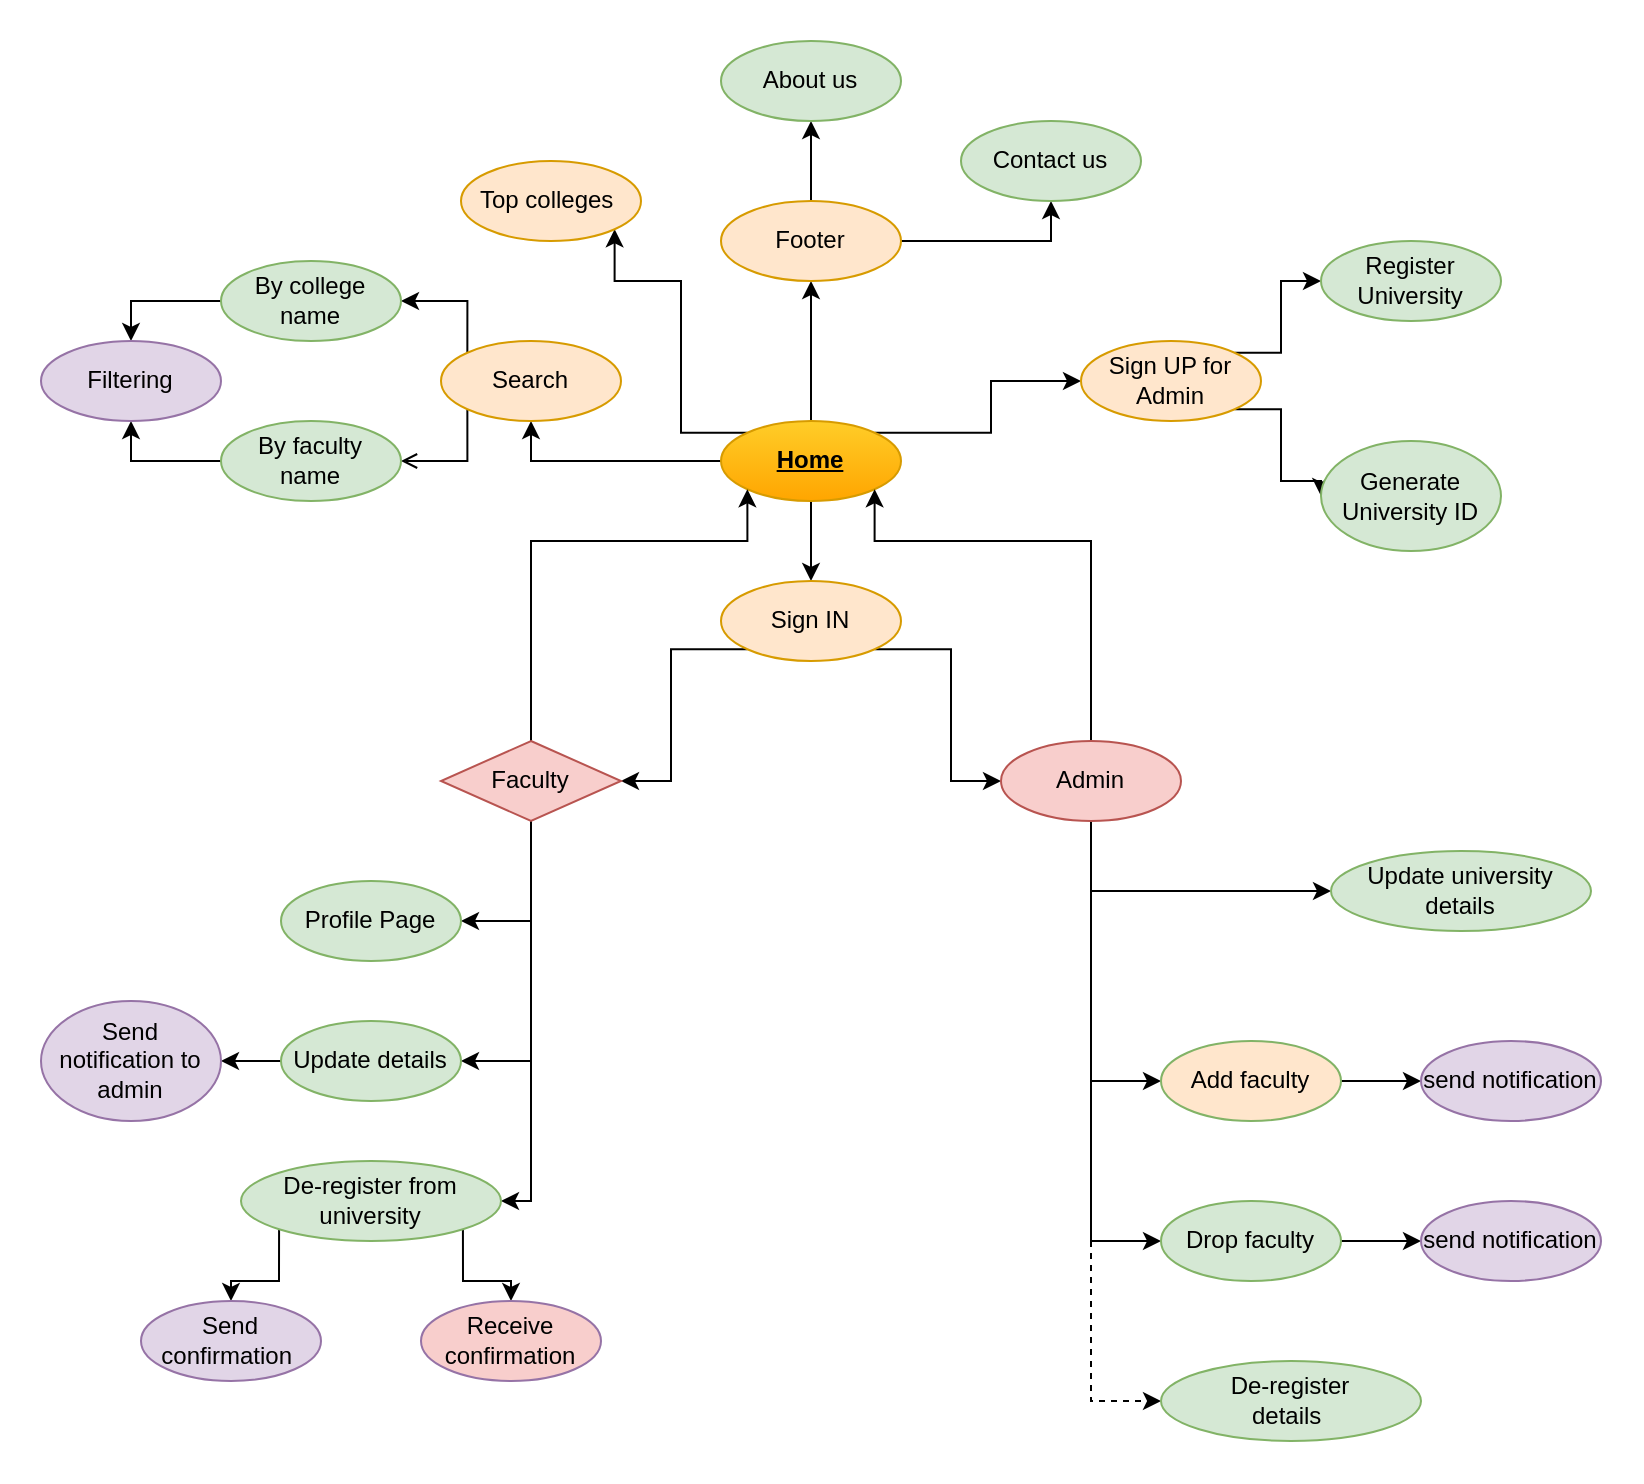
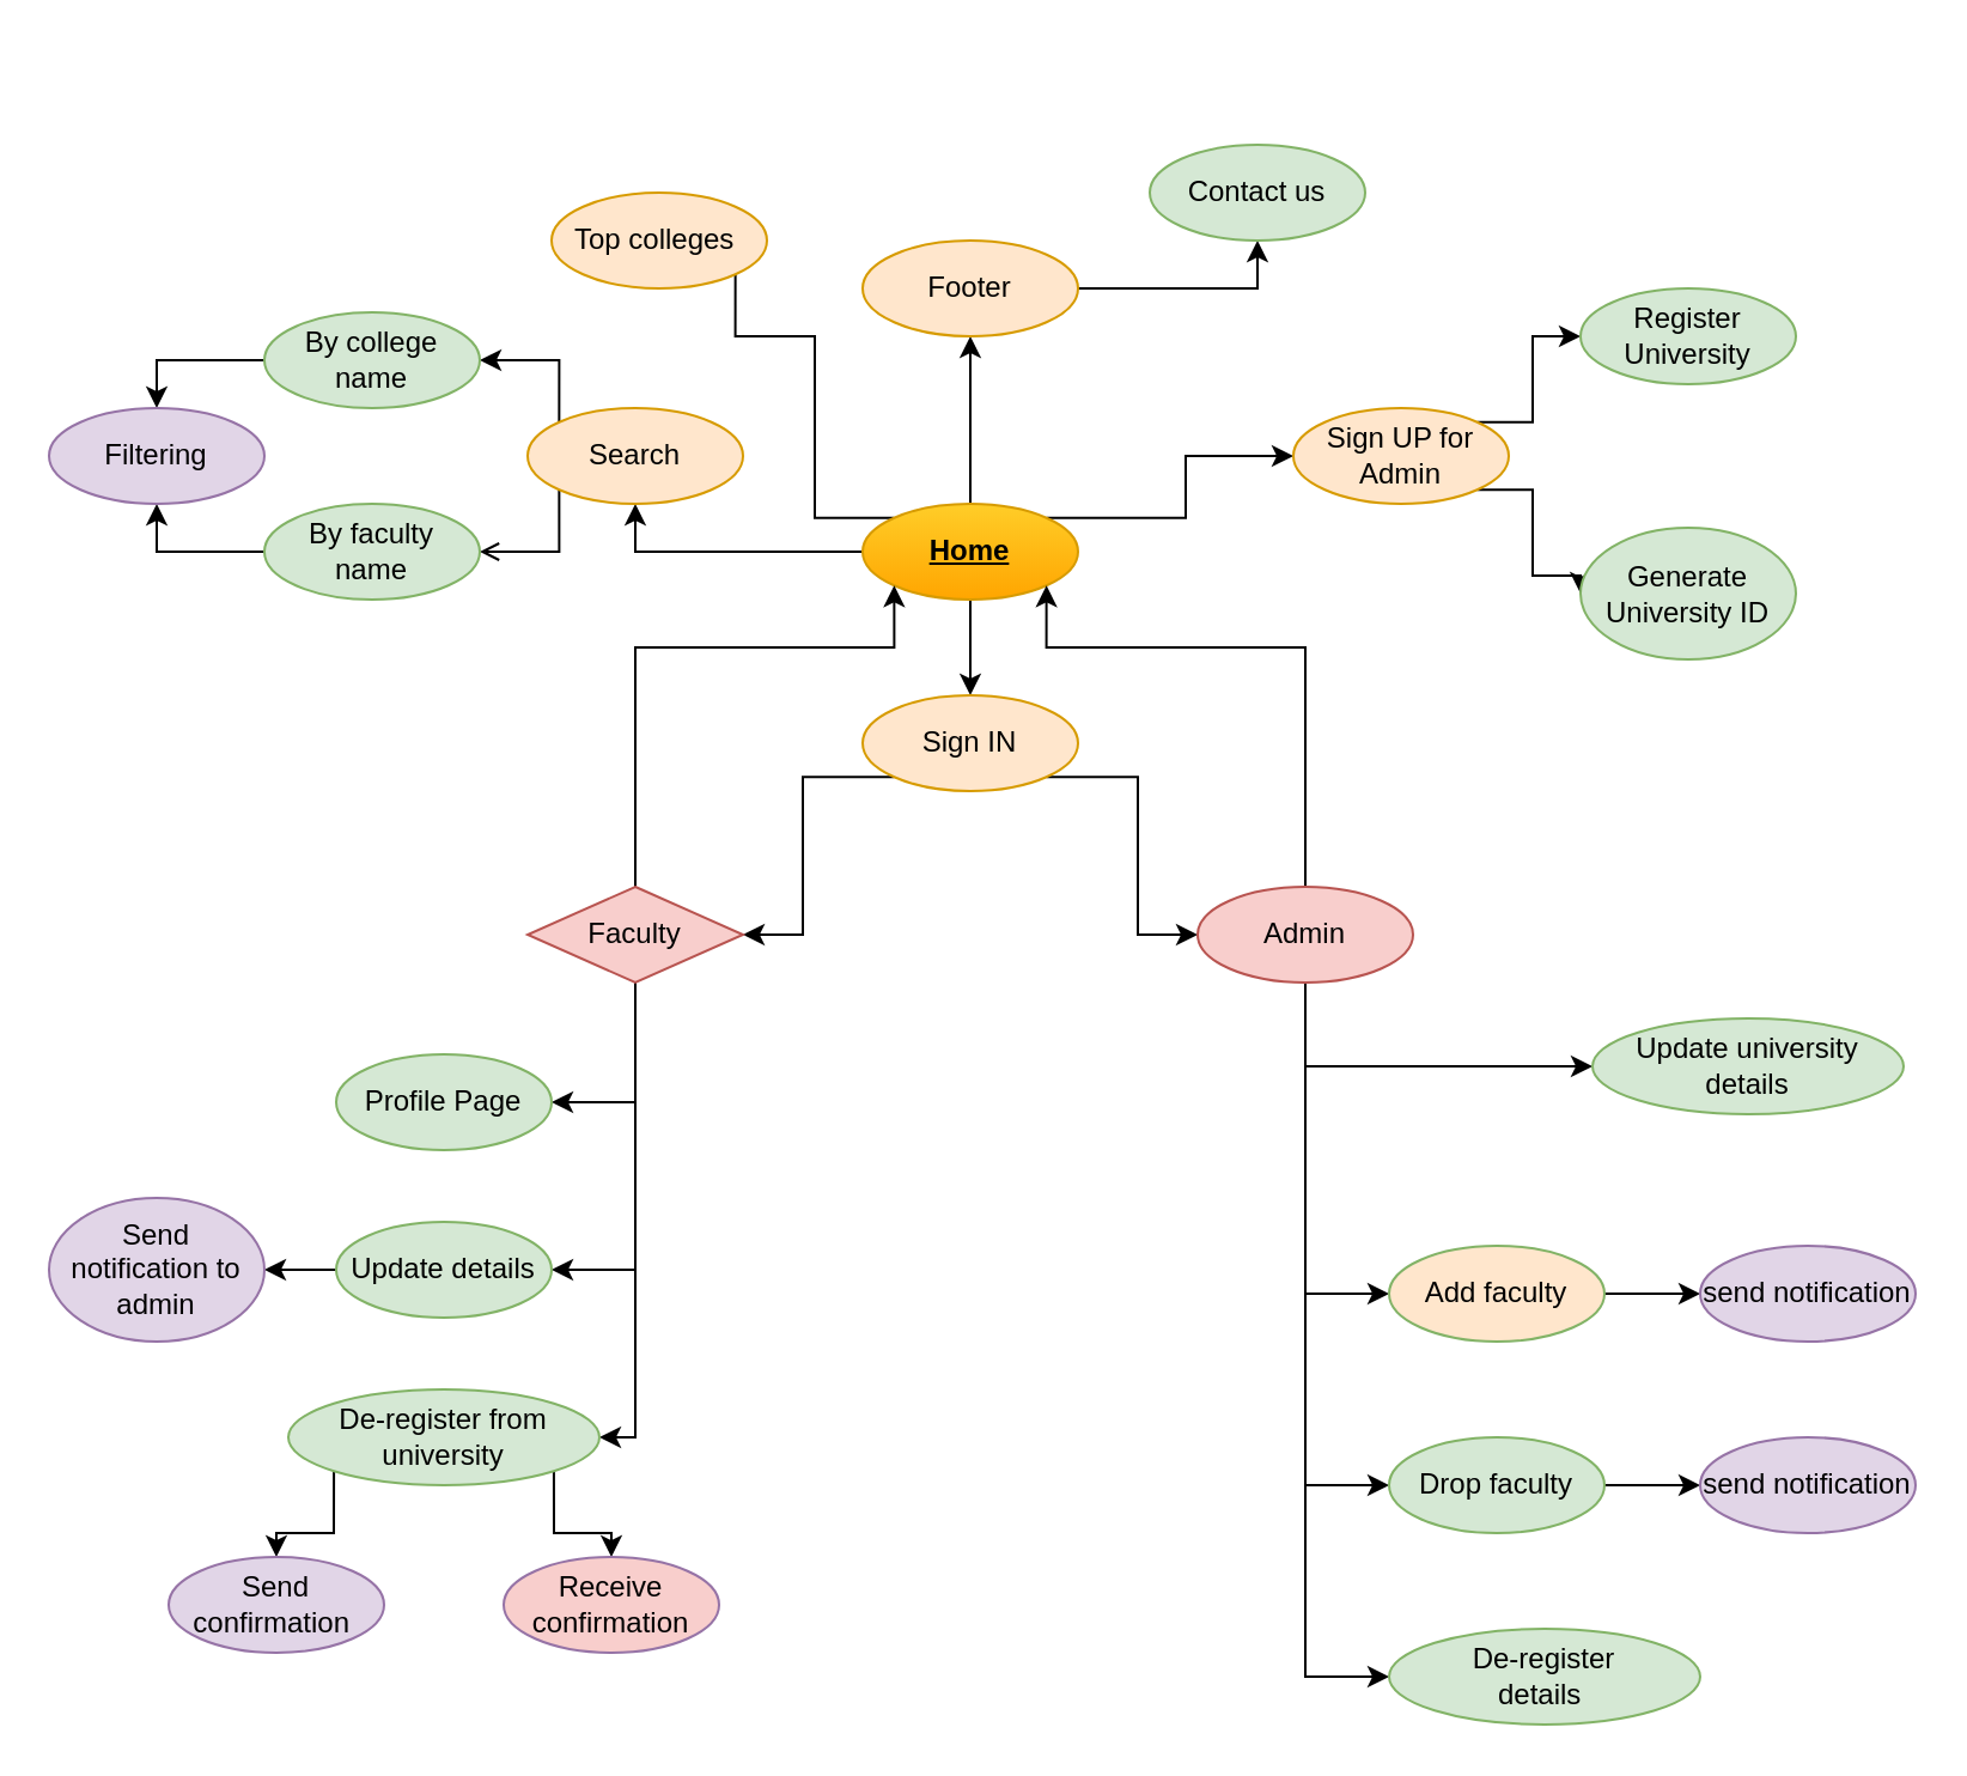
  <mxCell id="0" />
  <mxCell id="1" parent="0" />
  <mxCell id="2" style="edgeStyle=orthogonalEdgeStyle;rounded=0;orthogonalLoop=1;jettySize=auto;html=1;exitX=1;exitY=0;exitDx=0;exitDy=0;entryX=0;entryY=0.5;entryDx=0;entryDy=0;" parent="1" source="7" target="10" edge="1"><mxGeometry relative="1" as="geometry" /></mxCell>
  <mxCell id="3" style="edgeStyle=orthogonalEdgeStyle;rounded=0;orthogonalLoop=1;jettySize=auto;html=1;exitX=0.5;exitY=1;exitDx=0;exitDy=0;entryX=0.5;entryY=0;entryDx=0;entryDy=0;" parent="1" source="7" target="15" edge="1"><mxGeometry relative="1" as="geometry" /></mxCell>
  <mxCell id="4" style="edgeStyle=orthogonalEdgeStyle;rounded=0;orthogonalLoop=1;jettySize=auto;html=1;exitX=0.5;exitY=0;exitDx=0;exitDy=0;entryX=0.5;entryY=1;entryDx=0;entryDy=0;" parent="1" source="7" target="50" edge="1"><mxGeometry relative="1" as="geometry" /></mxCell>
  <mxCell id="5" style="edgeStyle=orthogonalEdgeStyle;rounded=0;orthogonalLoop=1;jettySize=auto;html=1;exitX=0;exitY=0.5;exitDx=0;exitDy=0;entryX=0.5;entryY=1;entryDx=0;entryDy=0;" parent="1" source="7" target="46" edge="1"><mxGeometry relative="1" as="geometry" /></mxCell>
- <mxCell id="6" style="edgeStyle=orthogonalEdgeStyle;rounded=0;orthogonalLoop=1;jettySize=auto;html=1;exitX=0;exitY=0;exitDx=0;exitDy=0;entryX=1;entryY=1;entryDx=0;entryDy=0;" parent="1" source="7" target="47" edge="1"><mxGeometry relative="1" as="geometry"><Array as="points"><mxPoint x="340" y="216" /><mxPoint x="340" y="140" /><mxPoint x="307" y="140" /></Array></mxGeometry></mxCell>
+ <mxCell id="6" style="edgeStyle=orthogonalEdgeStyle;rounded=0;orthogonalLoop=1;jettySize=auto;html=1;exitX=0;exitY=0;exitDx=0;exitDy=0;entryX=1;entryY=1;entryDx=0;entryDy=0;endArrow=none;" parent="1" source="7" target="47" edge="1"><mxGeometry relative="1" as="geometry"><Array as="points"><mxPoint x="340" y="216" /><mxPoint x="340" y="140" /><mxPoint x="307" y="140" /></Array></mxGeometry></mxCell>
  <mxCell id="7" value="Home" style="ellipse;whiteSpace=wrap;html=1;fillColor=#ffcd28;gradientColor=#ffa500;strokeColor=#d79b00;fontStyle=5" parent="1" vertex="1"><mxGeometry x="360" y="210" width="90" height="40" as="geometry" /></mxCell>
  <mxCell id="8" style="edgeStyle=orthogonalEdgeStyle;rounded=0;orthogonalLoop=1;jettySize=auto;html=1;exitX=1;exitY=0;exitDx=0;exitDy=0;entryX=0;entryY=0.5;entryDx=0;entryDy=0;" parent="1" source="10" target="11" edge="1"><mxGeometry relative="1" as="geometry"><Array as="points"><mxPoint x="640" y="176" /><mxPoint x="640" y="140" /></Array></mxGeometry></mxCell>
  <mxCell id="9" style="edgeStyle=orthogonalEdgeStyle;rounded=0;orthogonalLoop=1;jettySize=auto;html=1;exitX=1;exitY=1;exitDx=0;exitDy=0;entryX=0;entryY=0.5;entryDx=0;entryDy=0;" parent="1" source="10" target="12" edge="1"><mxGeometry relative="1" as="geometry"><Array as="points"><mxPoint x="640" y="204" /><mxPoint x="640" y="240" /></Array></mxGeometry></mxCell>
  <mxCell id="10" value="Sign UP for Admin" style="ellipse;whiteSpace=wrap;html=1;fillColor=#ffe6cc;strokeColor=#d79b00;" parent="1" vertex="1"><mxGeometry x="540" y="170" width="90" height="40" as="geometry" /></mxCell>
  <mxCell id="11" value="Register University" style="ellipse;whiteSpace=wrap;html=1;fillColor=#d5e8d4;strokeColor=#82b366;" parent="1" vertex="1"><mxGeometry x="660" y="120" width="90" height="40" as="geometry" /></mxCell>
  <mxCell id="12" value="Generate University ID" style="ellipse;whiteSpace=wrap;html=1;fillColor=#d5e8d4;strokeColor=#82b366;" parent="1" vertex="1"><mxGeometry x="660" y="220" width="90" height="55" as="geometry" /></mxCell>
  <mxCell id="13" style="edgeStyle=orthogonalEdgeStyle;rounded=0;orthogonalLoop=1;jettySize=auto;html=1;exitX=0;exitY=1;exitDx=0;exitDy=0;entryX=1;entryY=0.5;entryDx=0;entryDy=0;" parent="1" source="15" target="20" edge="1"><mxGeometry relative="1" as="geometry" /></mxCell>
  <mxCell id="14" style="edgeStyle=orthogonalEdgeStyle;rounded=0;orthogonalLoop=1;jettySize=auto;html=1;exitX=1;exitY=1;exitDx=0;exitDy=0;entryX=0;entryY=0.5;entryDx=0;entryDy=0;" parent="1" source="15" target="26" edge="1"><mxGeometry relative="1" as="geometry" /></mxCell>
  <mxCell id="15" value="Sign IN" style="ellipse;whiteSpace=wrap;html=1;fillColor=#ffe6cc;strokeColor=#d79b00;" parent="1" vertex="1"><mxGeometry x="360" y="290" width="90" height="40" as="geometry" /></mxCell>
  <mxCell id="16" style="edgeStyle=orthogonalEdgeStyle;rounded=0;orthogonalLoop=1;jettySize=auto;html=1;exitX=0.5;exitY=1;exitDx=0;exitDy=0;entryX=1;entryY=0.5;entryDx=0;entryDy=0;" parent="1" source="20" target="27" edge="1"><mxGeometry relative="1" as="geometry" /></mxCell>
  <mxCell id="17" style="edgeStyle=orthogonalEdgeStyle;rounded=0;orthogonalLoop=1;jettySize=auto;html=1;exitX=0.5;exitY=1;exitDx=0;exitDy=0;entryX=1;entryY=0.5;entryDx=0;entryDy=0;" parent="1" source="20" target="29" edge="1"><mxGeometry relative="1" as="geometry" /></mxCell>
  <mxCell id="18" style="edgeStyle=orthogonalEdgeStyle;rounded=0;orthogonalLoop=1;jettySize=auto;html=1;exitX=0.5;exitY=1;exitDx=0;exitDy=0;entryX=1;entryY=0.5;entryDx=0;entryDy=0;" parent="1" source="20" target="32" edge="1"><mxGeometry relative="1" as="geometry"><Array as="points"><mxPoint x="265" y="600" /></Array></mxGeometry></mxCell>
  <mxCell id="19" style="edgeStyle=orthogonalEdgeStyle;rounded=0;orthogonalLoop=1;jettySize=auto;html=1;exitX=0.5;exitY=0;exitDx=0;exitDy=0;entryX=0;entryY=1;entryDx=0;entryDy=0;" parent="1" source="20" target="7" edge="1"><mxGeometry relative="1" as="geometry"><Array as="points"><mxPoint x="265" y="270" /><mxPoint x="373" y="270" /></Array></mxGeometry></mxCell>
  <mxCell id="20" value="Faculty" style="rhombus;whiteSpace=wrap;html=1;fillColor=#f8cecc;strokeColor=#b85450;" parent="1" vertex="1"><mxGeometry x="220" y="370" width="90" height="40" as="geometry" /></mxCell>
  <mxCell id="21" style="edgeStyle=orthogonalEdgeStyle;rounded=0;orthogonalLoop=1;jettySize=auto;html=1;exitX=0.5;exitY=1;exitDx=0;exitDy=0;entryX=0;entryY=0.5;entryDx=0;entryDy=0;" parent="1" source="26" target="36" edge="1"><mxGeometry relative="1" as="geometry" /></mxCell>
  <mxCell id="22" style="edgeStyle=orthogonalEdgeStyle;rounded=0;orthogonalLoop=1;jettySize=auto;html=1;exitX=0.5;exitY=1;exitDx=0;exitDy=0;entryX=0;entryY=0.5;entryDx=0;entryDy=0;" parent="1" source="26" target="38" edge="1"><mxGeometry relative="1" as="geometry" /></mxCell>
  <mxCell id="23" style="edgeStyle=orthogonalEdgeStyle;rounded=0;orthogonalLoop=1;jettySize=auto;html=1;exitX=0.5;exitY=1;exitDx=0;exitDy=0;entryX=0;entryY=0.5;entryDx=0;entryDy=0;" parent="1" source="26" target="40" edge="1"><mxGeometry relative="1" as="geometry" /></mxCell>
- <mxCell id="24" style="edgeStyle=orthogonalEdgeStyle;rounded=0;orthogonalLoop=1;jettySize=auto;html=1;exitX=0.5;exitY=1;exitDx=0;exitDy=0;entryX=0;entryY=0.5;entryDx=0;entryDy=0;dashed=1;" parent="1" source="26" target="41" edge="1"><mxGeometry relative="1" as="geometry" /></mxCell>
+ <mxCell id="24" style="edgeStyle=orthogonalEdgeStyle;rounded=0;orthogonalLoop=1;jettySize=auto;html=1;exitX=0.5;exitY=1;exitDx=0;exitDy=0;entryX=0;entryY=0.5;entryDx=0;entryDy=0;" parent="1" source="26" target="41" edge="1"><mxGeometry relative="1" as="geometry" /></mxCell>
  <mxCell id="25" style="edgeStyle=orthogonalEdgeStyle;rounded=0;orthogonalLoop=1;jettySize=auto;html=1;exitX=0.5;exitY=0;exitDx=0;exitDy=0;entryX=1;entryY=1;entryDx=0;entryDy=0;" parent="1" source="26" target="7" edge="1"><mxGeometry relative="1" as="geometry"><Array as="points"><mxPoint x="545" y="270" /><mxPoint x="437" y="270" /></Array></mxGeometry></mxCell>
  <mxCell id="26" value="Admin" style="ellipse;whiteSpace=wrap;html=1;fillColor=#f8cecc;strokeColor=#b85450;" parent="1" vertex="1"><mxGeometry x="500" y="370" width="90" height="40" as="geometry" /></mxCell>
  <mxCell id="27" value="Profile Page" style="ellipse;whiteSpace=wrap;html=1;fillColor=#d5e8d4;strokeColor=#82b366;" parent="1" vertex="1"><mxGeometry x="140" y="440" width="90" height="40" as="geometry" /></mxCell>
  <mxCell id="28" style="edgeStyle=orthogonalEdgeStyle;rounded=0;orthogonalLoop=1;jettySize=auto;html=1;exitX=0;exitY=0.5;exitDx=0;exitDy=0;entryX=1;entryY=0.5;entryDx=0;entryDy=0;" parent="1" source="29" target="33" edge="1"><mxGeometry relative="1" as="geometry" /></mxCell>
  <mxCell id="29" value="Update details" style="ellipse;whiteSpace=wrap;html=1;fillColor=#d5e8d4;strokeColor=#82b366;" parent="1" vertex="1"><mxGeometry x="140" y="510" width="90" height="40" as="geometry" /></mxCell>
  <mxCell id="30" style="edgeStyle=orthogonalEdgeStyle;rounded=0;orthogonalLoop=1;jettySize=auto;html=1;exitX=0;exitY=1;exitDx=0;exitDy=0;entryX=0.5;entryY=0;entryDx=0;entryDy=0;" parent="1" source="32" target="34" edge="1"><mxGeometry relative="1" as="geometry" /></mxCell>
  <mxCell id="31" style="edgeStyle=orthogonalEdgeStyle;rounded=0;orthogonalLoop=1;jettySize=auto;html=1;exitX=1;exitY=1;exitDx=0;exitDy=0;" parent="1" source="32" target="35" edge="1"><mxGeometry relative="1" as="geometry" /></mxCell>
  <mxCell id="32" value="De-register from university" style="ellipse;whiteSpace=wrap;html=1;fillColor=#d5e8d4;strokeColor=#82b366;" parent="1" vertex="1"><mxGeometry x="120" y="580" width="130" height="40" as="geometry" /></mxCell>
  <mxCell id="33" value="Send notification to admin" style="ellipse;whiteSpace=wrap;html=1;fillColor=#e1d5e7;strokeColor=#9673a6;" parent="1" vertex="1"><mxGeometry x="20" y="500" width="90" height="60" as="geometry" /></mxCell>
  <mxCell id="34" value="Send confirmation&amp;nbsp;" style="ellipse;whiteSpace=wrap;html=1;fillColor=#e1d5e7;strokeColor=#9673a6;" parent="1" vertex="1"><mxGeometry x="70" y="650" width="90" height="40" as="geometry" /></mxCell>
  <mxCell id="35" value="Receive confirmation" style="ellipse;whiteSpace=wrap;html=1;fillColor=#f8cecc;strokeColor=#9673a6;" parent="1" vertex="1"><mxGeometry x="210" y="650" width="90" height="40" as="geometry" /></mxCell>
  <mxCell id="36" value="Update university details" style="ellipse;whiteSpace=wrap;html=1;fillColor=#d5e8d4;strokeColor=#82b366;" parent="1" vertex="1"><mxGeometry x="665" y="425" width="130" height="40" as="geometry" /></mxCell>
  <mxCell id="37" style="edgeStyle=orthogonalEdgeStyle;rounded=0;orthogonalLoop=1;jettySize=auto;html=1;exitX=1;exitY=0.5;exitDx=0;exitDy=0;entryX=0;entryY=0.5;entryDx=0;entryDy=0;" parent="1" source="38" target="42" edge="1"><mxGeometry relative="1" as="geometry" /></mxCell>
  <mxCell id="38" value="Add faculty" style="ellipse;whiteSpace=wrap;html=1;fillColor=#ffe6cc;strokeColor=#82b366;" parent="1" vertex="1"><mxGeometry x="580" y="520" width="90" height="40" as="geometry" /></mxCell>
  <mxCell id="39" style="edgeStyle=orthogonalEdgeStyle;rounded=0;orthogonalLoop=1;jettySize=auto;html=1;exitX=1;exitY=0.5;exitDx=0;exitDy=0;entryX=0;entryY=0.5;entryDx=0;entryDy=0;" parent="1" source="40" target="43" edge="1"><mxGeometry relative="1" as="geometry" /></mxCell>
  <mxCell id="40" value="Drop faculty" style="ellipse;whiteSpace=wrap;html=1;fillColor=#d5e8d4;strokeColor=#82b366;" parent="1" vertex="1"><mxGeometry x="580" y="600" width="90" height="40" as="geometry" /></mxCell>
  <mxCell id="41" value="De-register &lt;br&gt;details&amp;nbsp;" style="ellipse;whiteSpace=wrap;html=1;fillColor=#d5e8d4;strokeColor=#82b366;" parent="1" vertex="1"><mxGeometry x="580" y="680" width="130" height="40" as="geometry" /></mxCell>
  <mxCell id="42" value="send notification" style="ellipse;whiteSpace=wrap;html=1;fillColor=#e1d5e7;strokeColor=#9673a6;" parent="1" vertex="1"><mxGeometry x="710" y="520" width="90" height="40" as="geometry" /></mxCell>
  <mxCell id="43" value="send notification" style="ellipse;whiteSpace=wrap;html=1;fillColor=#e1d5e7;strokeColor=#9673a6;" parent="1" vertex="1"><mxGeometry x="710" y="600" width="90" height="40" as="geometry" /></mxCell>
  <mxCell id="44" style="edgeStyle=orthogonalEdgeStyle;rounded=0;orthogonalLoop=1;jettySize=auto;html=1;exitX=0;exitY=1;exitDx=0;exitDy=0;entryX=1;entryY=0.5;entryDx=0;entryDy=0;endArrow=open;" parent="1" source="46" target="54" edge="1"><mxGeometry relative="1" as="geometry"><Array as="points"><mxPoint x="233" y="230" /></Array></mxGeometry></mxCell>
  <mxCell id="45" style="edgeStyle=orthogonalEdgeStyle;rounded=0;orthogonalLoop=1;jettySize=auto;html=1;exitX=0;exitY=0;exitDx=0;exitDy=0;entryX=1;entryY=0.5;entryDx=0;entryDy=0;" parent="1" source="46" target="52" edge="1"><mxGeometry relative="1" as="geometry"><Array as="points"><mxPoint x="233" y="150" /></Array></mxGeometry></mxCell>
  <mxCell id="46" value="Search" style="ellipse;whiteSpace=wrap;html=1;fillColor=#ffe6cc;strokeColor=#d79b00;" parent="1" vertex="1"><mxGeometry x="220" y="170" width="90" height="40" as="geometry" /></mxCell>
  <mxCell id="47" value="Top colleges&amp;nbsp;" style="ellipse;whiteSpace=wrap;html=1;fillColor=#ffe6cc;strokeColor=#d79b00;" parent="1" vertex="1"><mxGeometry x="230" y="80" width="90" height="40" as="geometry" /></mxCell>
  <mxCell id="48" style="edgeStyle=orthogonalEdgeStyle;rounded=0;orthogonalLoop=1;jettySize=auto;html=1;exitX=1;exitY=0.5;exitDx=0;exitDy=0;entryX=0.5;entryY=1;entryDx=0;entryDy=0;" parent="1" source="50" target="57" edge="1"><mxGeometry relative="1" as="geometry" /></mxCell>
- <mxCell id="49" style="edgeStyle=orthogonalEdgeStyle;rounded=0;orthogonalLoop=1;jettySize=auto;html=1;exitX=0.5;exitY=0;exitDx=0;exitDy=0;entryX=0.5;entryY=1;entryDx=0;entryDy=0;" parent="1" source="50" target="56" edge="1"><mxGeometry relative="1" as="geometry" /></mxCell>
  <mxCell id="50" value="Footer" style="ellipse;whiteSpace=wrap;html=1;fillColor=#ffe6cc;strokeColor=#d79b00;" parent="1" vertex="1"><mxGeometry x="360" y="100" width="90" height="40" as="geometry" /></mxCell>
  <mxCell id="51" style="edgeStyle=orthogonalEdgeStyle;rounded=0;orthogonalLoop=1;jettySize=auto;html=1;exitX=0;exitY=0.5;exitDx=0;exitDy=0;entryX=0.5;entryY=0;entryDx=0;entryDy=0;" parent="1" source="52" target="55" edge="1"><mxGeometry relative="1" as="geometry" /></mxCell>
  <mxCell id="52" value="By college name" style="ellipse;whiteSpace=wrap;html=1;fillColor=#d5e8d4;strokeColor=#82b366;" parent="1" vertex="1"><mxGeometry x="110" y="130" width="90" height="40" as="geometry" /></mxCell>
  <mxCell id="53" style="edgeStyle=orthogonalEdgeStyle;rounded=0;orthogonalLoop=1;jettySize=auto;html=1;exitX=0;exitY=0.5;exitDx=0;exitDy=0;entryX=0.5;entryY=1;entryDx=0;entryDy=0;" parent="1" source="54" target="55" edge="1"><mxGeometry relative="1" as="geometry" /></mxCell>
  <mxCell id="54" value="By faculty &lt;br&gt;name" style="ellipse;whiteSpace=wrap;html=1;fillColor=#d5e8d4;strokeColor=#82b366;" parent="1" vertex="1"><mxGeometry x="110" y="210" width="90" height="40" as="geometry" /></mxCell>
  <mxCell id="55" value="Filtering" style="ellipse;whiteSpace=wrap;html=1;fillColor=#e1d5e7;strokeColor=#9673a6;" parent="1" vertex="1"><mxGeometry x="20" y="170" width="90" height="40" as="geometry" /></mxCell>
- <mxCell id="56" value="About us" style="ellipse;whiteSpace=wrap;html=1;fillColor=#d5e8d4;strokeColor=#82b366;" parent="1" vertex="1"><mxGeometry x="360" y="20" width="90" height="40" as="geometry" /></mxCell>
  <mxCell id="57" value="Contact us" style="ellipse;whiteSpace=wrap;html=1;fillColor=#d5e8d4;strokeColor=#82b366;" parent="1" vertex="1"><mxGeometry x="480" y="60" width="90" height="40" as="geometry" /></mxCell>
